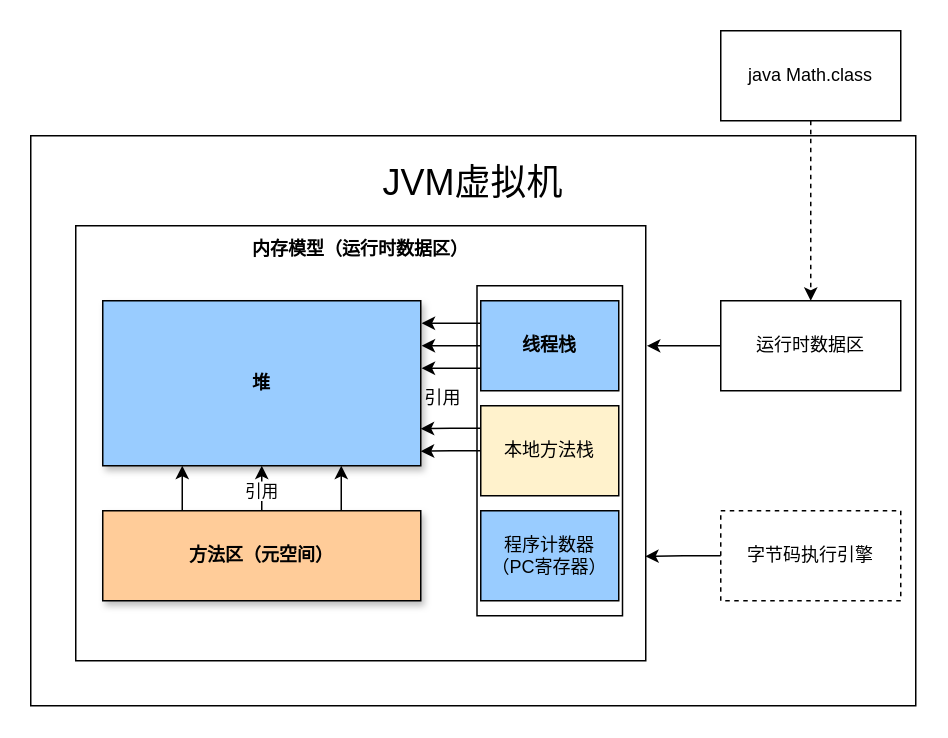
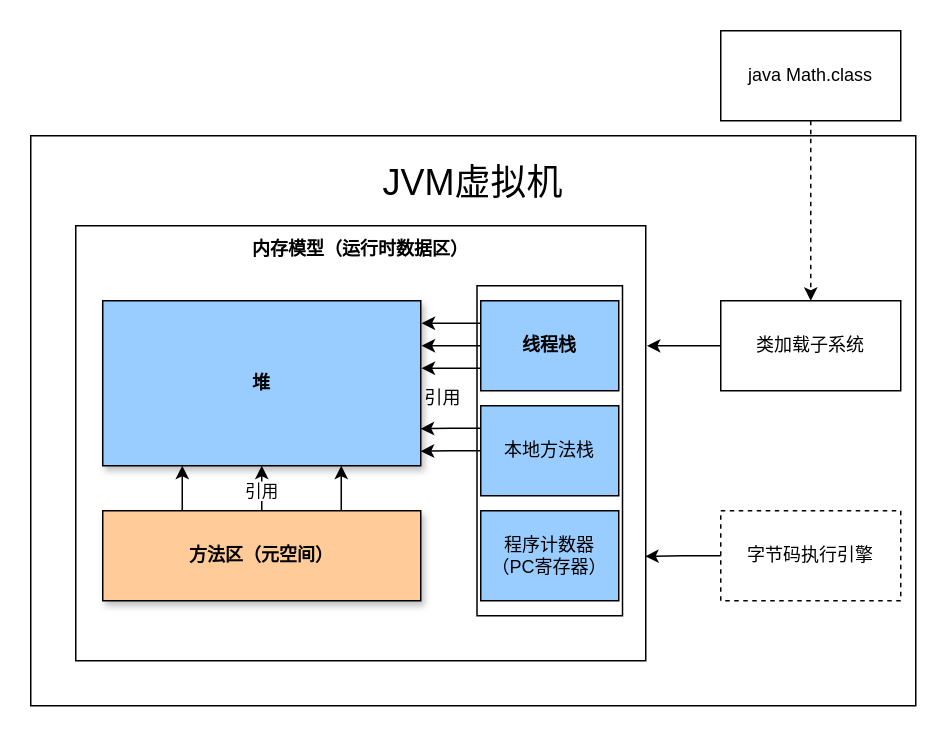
  <mxCell id="0" />
  <mxCell id="1" parent="0" />
  <mxCell id="2" value="&lt;font style=&quot;font-size: 24px;&quot;&gt;JVM虚拟机&lt;/font&gt;&lt;div&gt;&lt;font style=&quot;font-size: 24px;&quot;&gt;&lt;br&gt;&lt;/font&gt;&lt;/div&gt;&lt;div&gt;&lt;font style=&quot;font-size: 24px;&quot;&gt;&lt;br&gt;&lt;/font&gt;&lt;/div&gt;&lt;div&gt;&lt;font style=&quot;font-size: 24px;&quot;&gt;&lt;br&gt;&lt;/font&gt;&lt;/div&gt;&lt;div&gt;&lt;font style=&quot;font-size: 24px;&quot;&gt;&lt;br&gt;&lt;/font&gt;&lt;/div&gt;&lt;div&gt;&lt;font style=&quot;font-size: 24px;&quot;&gt;&lt;br&gt;&lt;/font&gt;&lt;/div&gt;&lt;div&gt;&lt;font style=&quot;font-size: 24px;&quot;&gt;&lt;br&gt;&lt;/font&gt;&lt;/div&gt;&lt;div&gt;&lt;font style=&quot;font-size: 24px;&quot;&gt;&lt;br&gt;&lt;/font&gt;&lt;/div&gt;&lt;div&gt;&lt;font style=&quot;font-size: 24px;&quot;&gt;&lt;br&gt;&lt;/font&gt;&lt;/div&gt;&lt;div&gt;&lt;font style=&quot;font-size: 24px;&quot;&gt;&lt;br&gt;&lt;/font&gt;&lt;/div&gt;&lt;div&gt;&lt;font style=&quot;font-size: 24px;&quot;&gt;&lt;br&gt;&lt;/font&gt;&lt;/div&gt;&lt;div&gt;&lt;font style=&quot;font-size: 24px;&quot;&gt;&lt;br&gt;&lt;/font&gt;&lt;/div&gt;" style="rounded=0;whiteSpace=wrap;html=1;shadow=0;" vertex="1" parent="1"><mxGeometry x="20" y="90" width="590" height="380" as="geometry" /></mxCell>
  <mxCell id="3" style="edgeStyle=orthogonalEdgeStyle;rounded=0;orthogonalLoop=1;jettySize=auto;html=1;exitX=0.5;exitY=1;exitDx=0;exitDy=0;entryX=0.5;entryY=0;entryDx=0;entryDy=0;dashed=1;" edge="1" parent="1" source="4" target="5"><mxGeometry relative="1" as="geometry" /></mxCell>
  <mxCell id="4" value="java Math.class" style="rounded=0;whiteSpace=wrap;html=1;" vertex="1" parent="1"><mxGeometry x="480" y="20" width="120" height="60" as="geometry" /></mxCell>
- <mxCell id="5" value="运行时数据区" style="rounded=0;whiteSpace=wrap;html=1;" vertex="1" parent="1"><mxGeometry x="480" y="200" width="120" height="60" as="geometry" /></mxCell>
+ <mxCell id="5" value="类加载子系统" style="rounded=0;whiteSpace=wrap;html=1;" vertex="1" parent="1"><mxGeometry x="480" y="200" width="120" height="60" as="geometry" /></mxCell>
  <mxCell id="6" value="字节码执行引擎" style="rounded=0;whiteSpace=wrap;html=1;dashed=1;" vertex="1" parent="1"><mxGeometry x="480" y="340" width="120" height="60" as="geometry" /></mxCell>
  <mxCell id="7" value="&lt;b&gt;内存模型（运行时数据区）&lt;/b&gt;&lt;div&gt;&lt;br&gt;&lt;/div&gt;&lt;div&gt;&lt;br&gt;&lt;/div&gt;&lt;div&gt;&lt;br&gt;&lt;/div&gt;&lt;div&gt;&lt;br&gt;&lt;/div&gt;&lt;div&gt;&lt;br&gt;&lt;/div&gt;&lt;div&gt;&lt;br&gt;&lt;/div&gt;&lt;div&gt;&lt;br&gt;&lt;/div&gt;&lt;div&gt;&lt;br&gt;&lt;/div&gt;&lt;div&gt;&lt;br&gt;&lt;/div&gt;&lt;div&gt;&lt;br&gt;&lt;/div&gt;&lt;div&gt;&lt;br&gt;&lt;/div&gt;&lt;div&gt;&lt;br&gt;&lt;/div&gt;&lt;div&gt;&lt;br&gt;&lt;/div&gt;&lt;div&gt;&lt;br&gt;&lt;/div&gt;&lt;div&gt;&lt;br&gt;&lt;/div&gt;&lt;div&gt;&lt;br&gt;&lt;/div&gt;&lt;div&gt;&lt;br&gt;&lt;/div&gt;&lt;div&gt;&lt;br&gt;&lt;/div&gt;" style="rounded=0;whiteSpace=wrap;html=1;" vertex="1" parent="1"><mxGeometry x="50" y="150" width="380" height="290" as="geometry" /></mxCell>
  <mxCell id="8" style="edgeStyle=orthogonalEdgeStyle;rounded=0;orthogonalLoop=1;jettySize=auto;html=1;entryX=1.002;entryY=0.276;entryDx=0;entryDy=0;entryPerimeter=0;" edge="1" parent="1" source="5" target="7"><mxGeometry relative="1" as="geometry"><mxPoint x="430" y="210" as="targetPoint" /></mxGeometry></mxCell>
  <mxCell id="9" style="edgeStyle=orthogonalEdgeStyle;rounded=0;orthogonalLoop=1;jettySize=auto;html=1;exitX=0;exitY=0.5;exitDx=0;exitDy=0;entryX=0.999;entryY=0.76;entryDx=0;entryDy=0;entryPerimeter=0;" edge="1" parent="1" source="6" target="7"><mxGeometry relative="1" as="geometry" /></mxCell>
  <mxCell id="10" value="&lt;b&gt;堆&lt;/b&gt;" style="rounded=0;whiteSpace=wrap;html=1;shadow=1;fillColor=#99ccff;" vertex="1" parent="1"><mxGeometry x="68" y="200" width="212" height="110" as="geometry" /></mxCell>
  <mxCell id="11" value="&lt;b&gt;线程栈&lt;/b&gt;" style="rounded=0;whiteSpace=wrap;html=1;shadow=0;fillColor=#99CCFF;" vertex="1" parent="1"><mxGeometry x="320" y="200" width="92" height="60" as="geometry" /></mxCell>
- <mxCell id="12" value="本地方法栈" style="rounded=0;whiteSpace=wrap;html=1;fillColor=#fff2cc;" vertex="1" parent="1"><mxGeometry x="320" y="270" width="92" height="60" as="geometry" /></mxCell>
+ <mxCell id="12" value="本地方法栈" style="rounded=0;whiteSpace=wrap;html=1;fillColor=#99CCFF;" vertex="1" parent="1"><mxGeometry x="320" y="270" width="92" height="60" as="geometry" /></mxCell>
  <mxCell id="13" value="程序计数器&lt;div&gt;（PC寄存器）&lt;/div&gt;" style="rounded=0;whiteSpace=wrap;html=1;shadow=0;fillColor=#99CCFF;" vertex="1" parent="1"><mxGeometry x="320" y="340" width="92" height="60" as="geometry" /></mxCell>
  <mxCell id="14" style="edgeStyle=orthogonalEdgeStyle;rounded=0;orthogonalLoop=1;jettySize=auto;html=1;exitX=0.25;exitY=0;exitDx=0;exitDy=0;entryX=0.25;entryY=1;entryDx=0;entryDy=0;" edge="1" parent="1" source="18" target="10"><mxGeometry relative="1" as="geometry" /></mxCell>
  <mxCell id="15" style="edgeStyle=orthogonalEdgeStyle;rounded=0;orthogonalLoop=1;jettySize=auto;html=1;entryX=0.5;entryY=1;entryDx=0;entryDy=0;" edge="1" parent="1" source="18" target="10"><mxGeometry relative="1" as="geometry" /></mxCell>
  <mxCell id="16" value="引用" style="edgeLabel;html=1;align=center;verticalAlign=middle;resizable=0;points=[];" vertex="1" connectable="0" parent="15"><mxGeometry x="0.344" y="1" relative="1" as="geometry"><mxPoint as="offset" /></mxGeometry></mxCell>
  <mxCell id="17" style="edgeStyle=orthogonalEdgeStyle;rounded=0;orthogonalLoop=1;jettySize=auto;html=1;exitX=0.75;exitY=0;exitDx=0;exitDy=0;entryX=0.75;entryY=1;entryDx=0;entryDy=0;" edge="1" parent="1" source="18" target="10"><mxGeometry relative="1" as="geometry" /></mxCell>
  <mxCell id="18" value="&lt;b&gt;方法区（元空间）&lt;/b&gt;" style="rounded=0;whiteSpace=wrap;html=1;shadow=1;fillColor=#FFCC99;" vertex="1" parent="1"><mxGeometry x="68" y="340" width="212" height="60" as="geometry" /></mxCell>
  <mxCell id="19" style="edgeStyle=orthogonalEdgeStyle;rounded=0;orthogonalLoop=1;jettySize=auto;html=1;exitX=0;exitY=0.25;exitDx=0;exitDy=0;entryX=1.003;entryY=0.142;entryDx=0;entryDy=0;entryPerimeter=0;" edge="1" parent="1" source="11" target="10"><mxGeometry relative="1" as="geometry" /></mxCell>
  <mxCell id="20" value="" style="rounded=0;whiteSpace=wrap;html=1;fillColor=none;shadow=0;" vertex="1" parent="1"><mxGeometry x="317.5" y="190" width="97" height="220" as="geometry" /></mxCell>
  <mxCell id="21" style="edgeStyle=orthogonalEdgeStyle;rounded=0;orthogonalLoop=1;jettySize=auto;html=1;exitX=0;exitY=0.5;exitDx=0;exitDy=0;entryX=1.003;entryY=0.279;entryDx=0;entryDy=0;entryPerimeter=0;" edge="1" parent="1" source="11" target="10"><mxGeometry relative="1" as="geometry" /></mxCell>
  <mxCell id="22" style="edgeStyle=orthogonalEdgeStyle;rounded=0;orthogonalLoop=1;jettySize=auto;html=1;exitX=0;exitY=0.75;exitDx=0;exitDy=0;entryX=1.003;entryY=0.412;entryDx=0;entryDy=0;entryPerimeter=0;" edge="1" parent="1" source="11" target="10"><mxGeometry relative="1" as="geometry" /></mxCell>
  <mxCell id="23" style="edgeStyle=orthogonalEdgeStyle;rounded=0;orthogonalLoop=1;jettySize=auto;html=1;exitX=0;exitY=0.25;exitDx=0;exitDy=0;entryX=1;entryY=0.775;entryDx=0;entryDy=0;entryPerimeter=0;" edge="1" parent="1" source="12" target="10"><mxGeometry relative="1" as="geometry" /></mxCell>
  <mxCell id="24" style="edgeStyle=orthogonalEdgeStyle;rounded=0;orthogonalLoop=1;jettySize=auto;html=1;entryX=1;entryY=0.912;entryDx=0;entryDy=0;entryPerimeter=0;" edge="1" parent="1" source="12" target="10"><mxGeometry relative="1" as="geometry" /></mxCell>
  <mxCell id="25" value="引&lt;span style=&quot;background-color: initial;&quot;&gt;用&lt;/span&gt;" style="text;html=1;align=center;verticalAlign=middle;whiteSpace=wrap;rounded=0;" vertex="1" parent="1"><mxGeometry x="280" y="250" width="30" height="30" as="geometry" /></mxCell>
